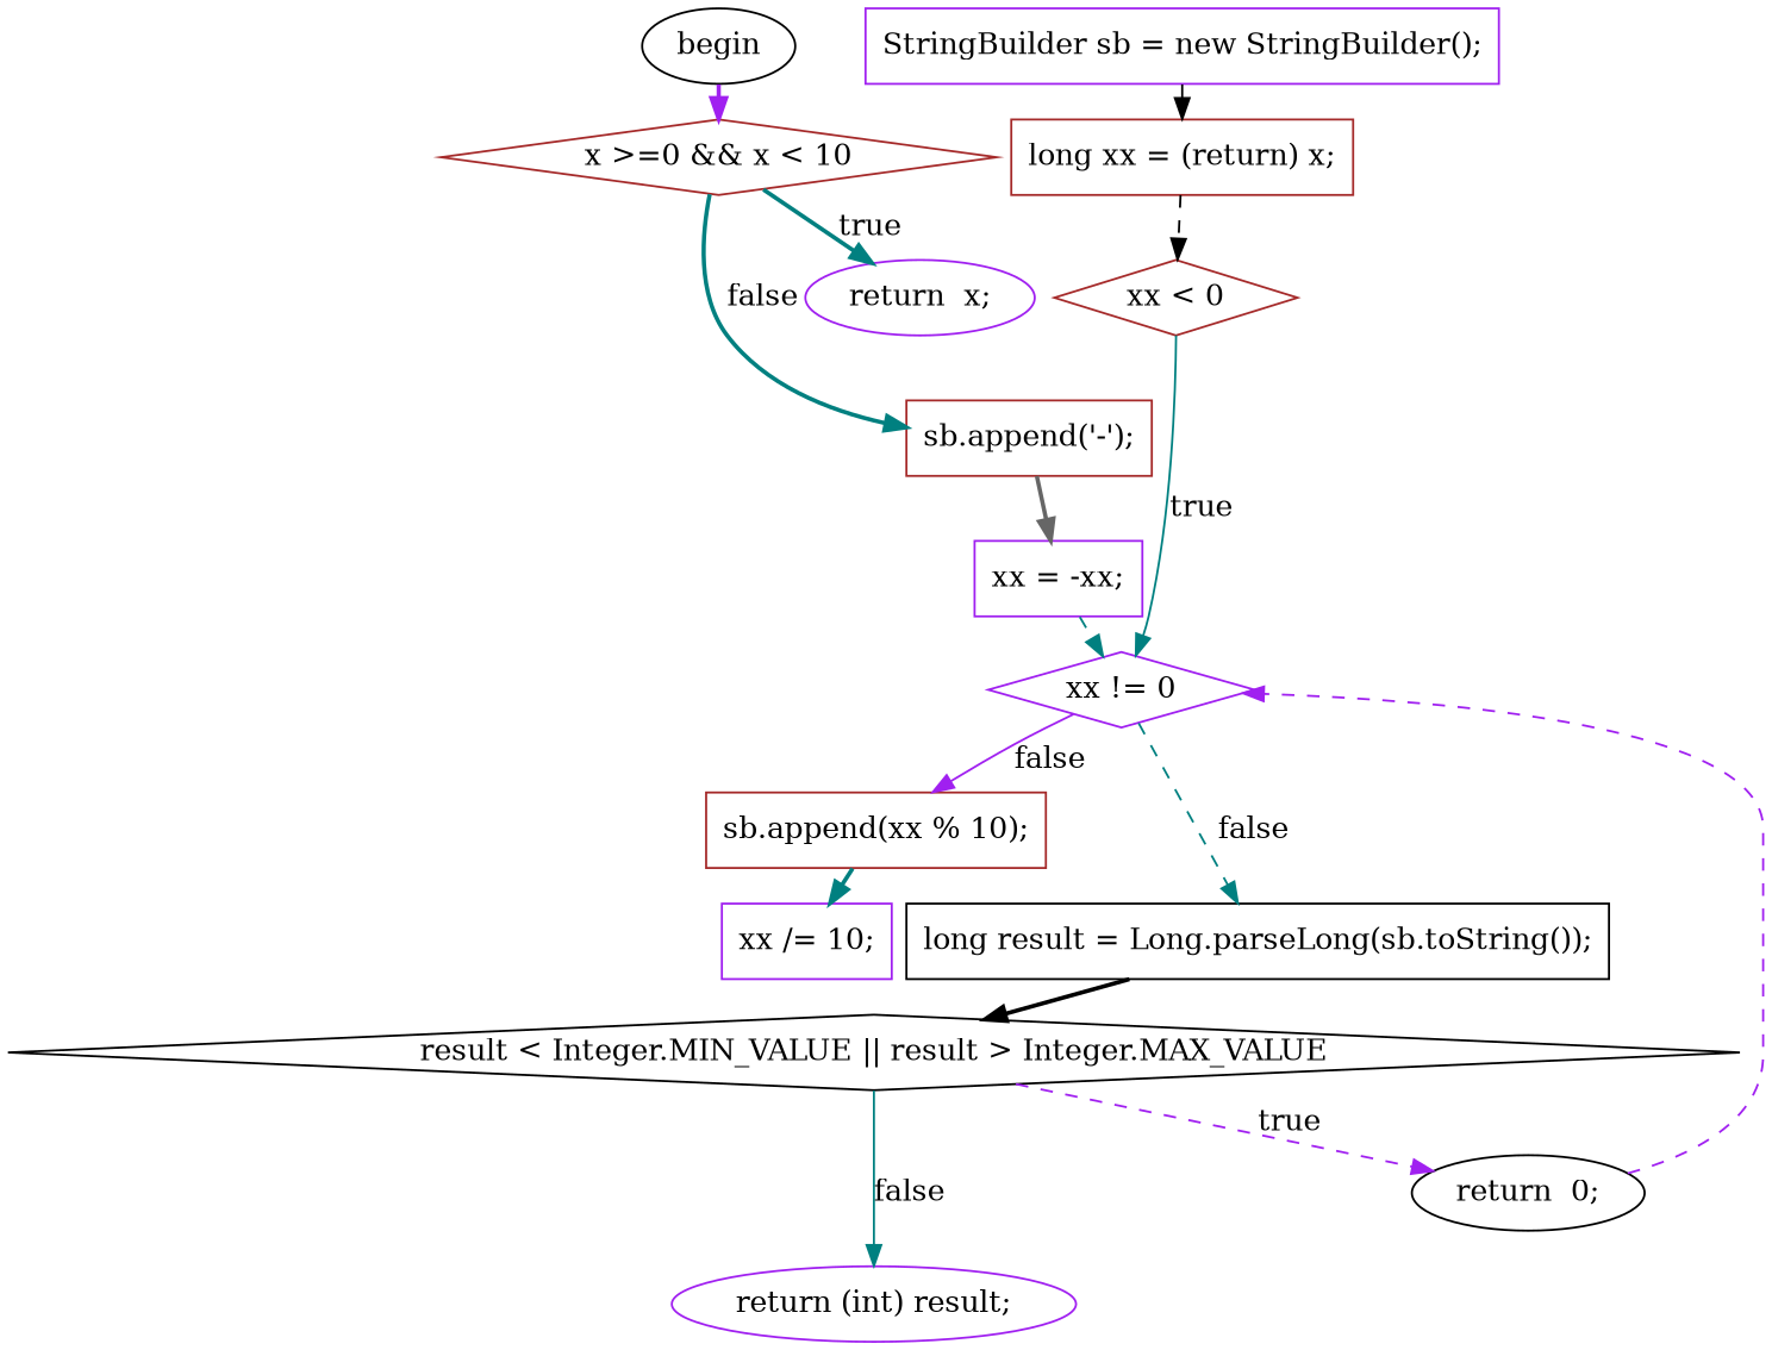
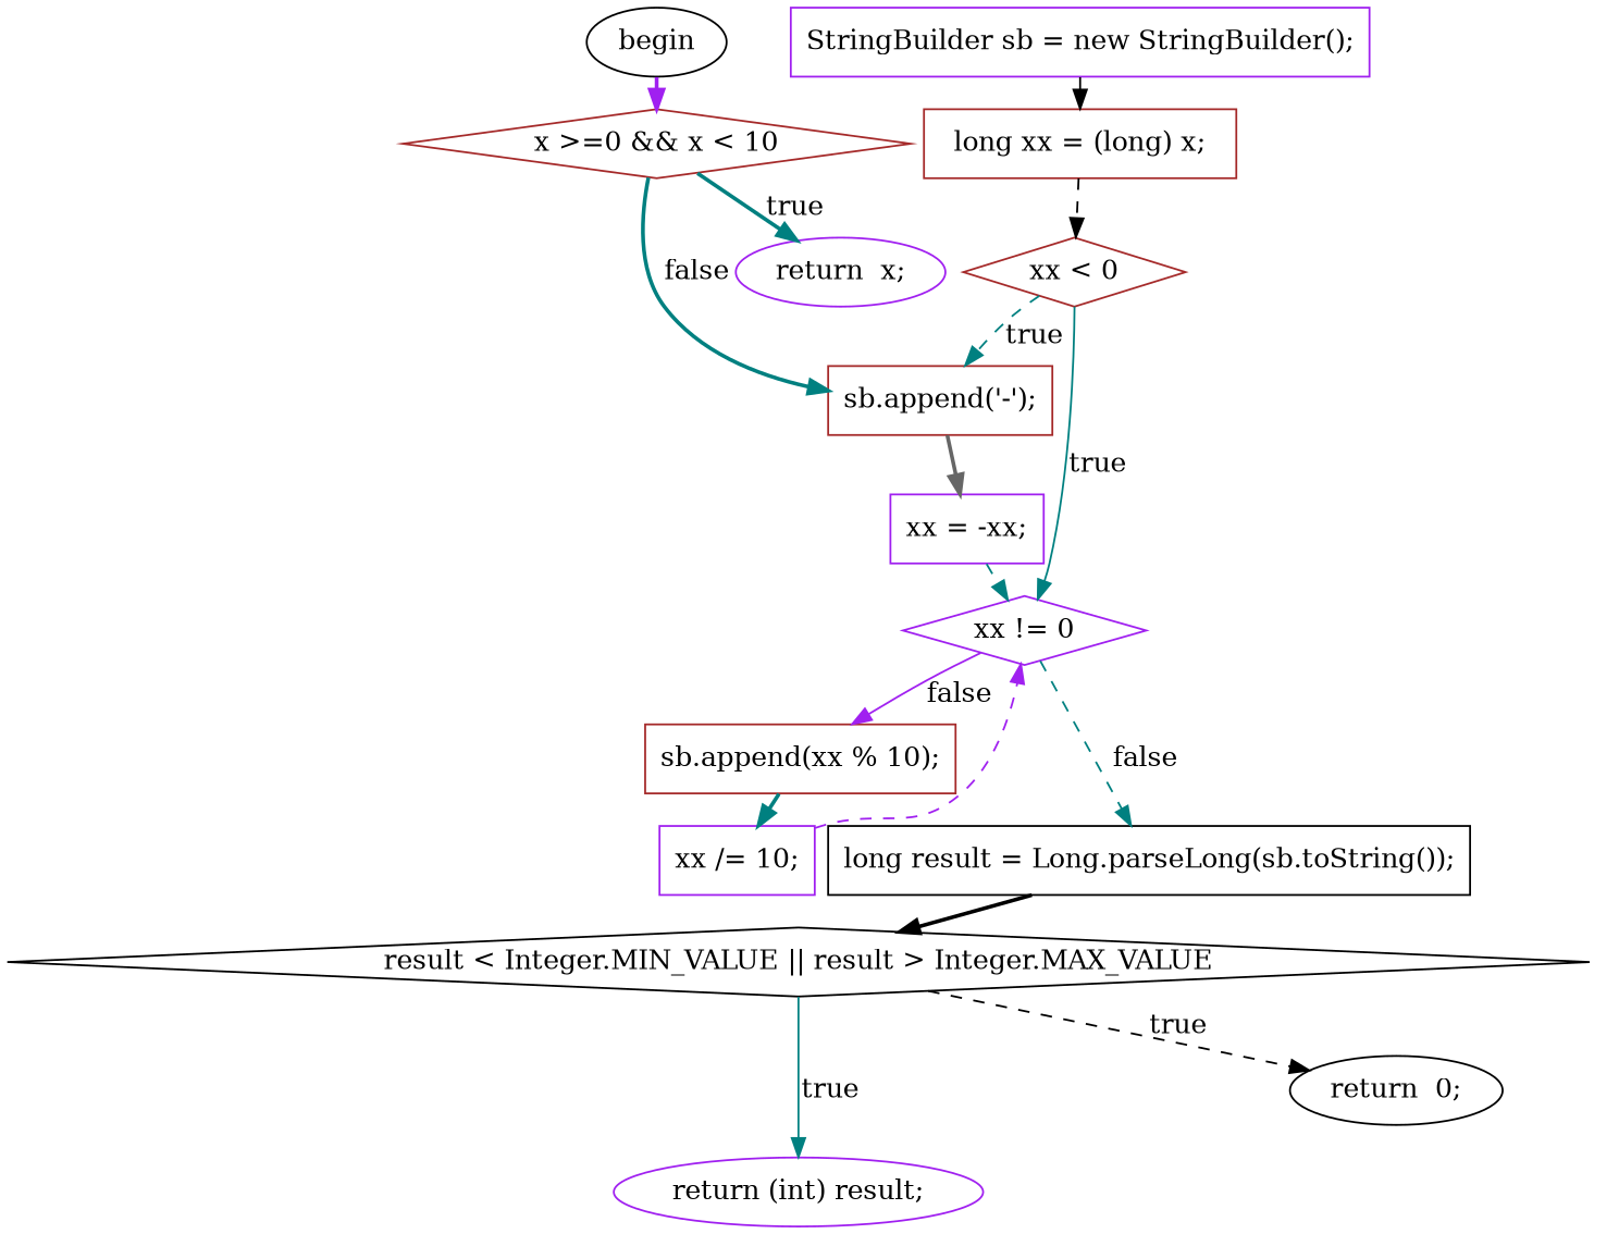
  digraph {
    nodesep=0.1
    ranksep=0.1
    node [color=purple fillcolor=white shape=box style=filled]
    edge [color=teal style=bold]
    n1 [color=black label=begin shape=ellipse]
    n2 [color=brown label="x \>=0 && x \< 10" shape=diamond]
    n3 [label="return  x;" shape=ellipse]
    n4 [color=brown label="sb.append('-');"]
    n5 [label="StringBuilder sb = new StringBuilder();"]
-   n6 [color=brown label="long xx = (return) x;"]
+   n6 [color=brown label="long xx = (long) x;"]
    n7 [color=brown label="xx \< 0" shape=diamond]
    n8 [label="xx != 0" shape=diamond]
    n9 [label="xx = -xx;"]
    n10 [color=brown label="sb.append(xx % 10);"]
    n11 [color=black label="long result = Long.parseLong(sb.toString());"]
    n12 [label="xx /= 10;"]
    n13 [color=black label="result \< Integer.MIN_VALUE || result \> Integer.MAX_VALUE" shape=diamond]
    n14 [color=black label="return  0;" shape=ellipse]
    n15 [label="return (int) result;" shape=ellipse]
    n1 -> n2 [color=purple]
    n2 -> n3 [label=true minlen=1]
    n2 -> n4 [label=false minlen=2]
    n4 -> n9 [color=gray40]
    n5 -> n6 [color=black style=solid]
    n6 -> n7 [color=black style=dashed]
+   n7 -> n4 [label=true minlen=1 style=dashed]
    n7 -> n8 [label=true minlen=2 style=solid]
    n8 -> n10 [color=purple label=false minlen=1 style=solid]
    n8 -> n11 [label=false minlen=2 style=dashed]
    n9 -> n8 [style=dashed]
    n10 -> n12
    n11 -> n13 [color=black]
-   n14 -> n8 [color=purple style=dashed]
-   n13 -> n14 [color=purple label=true minlen=1 style=dashed]
-   n13 -> n15 [label=false minlen=2 style=solid]
+   n12 -> n8 [color=purple style=dashed]
+   n13 -> n14 [color=black label=true minlen=1 style=dashed]
+   n13 -> n15 [label=true minlen=2 style=solid]
  }
